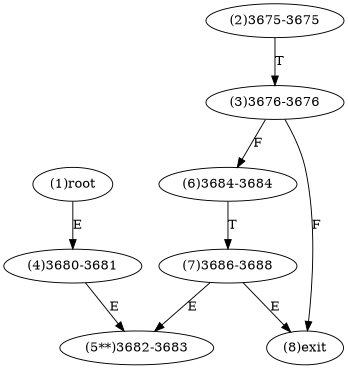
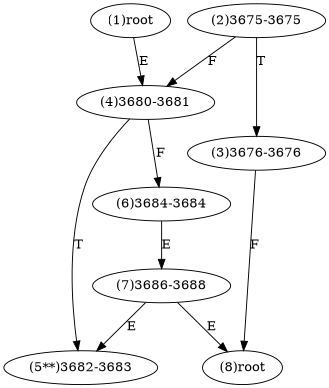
  digraph {
    n1 [label="(1)root"]
    n2 [label="(4)3680-3681"]
    n3 [label="(2)3675-3675"]
    n4 [label="(3)3676-3676"]
-   n5 [label="(8)exit"]
+   n5 [label="(8)root"]
    n6 [label="(5**)3682-3683"]
    n7 [label="(6)3684-3684"]
    n8 [label="(7)3686-3688"]
    n1 -> n2 [label=E]
-   n2 -> n6 [label=E]
-   n4 -> n7 [label=F]
+   n2 -> n6 [label=T]
+   n2 -> n7 [label=F]
+   n3 -> n2 [label=F]
    n3 -> n4 [label=T]
    n4 -> n5 [label=F]
-   n7 -> n8 [label=T]
+   n7 -> n8 [label=E]
    n8 -> n5 [label=E]
    n8 -> n6 [label=E]
  }
